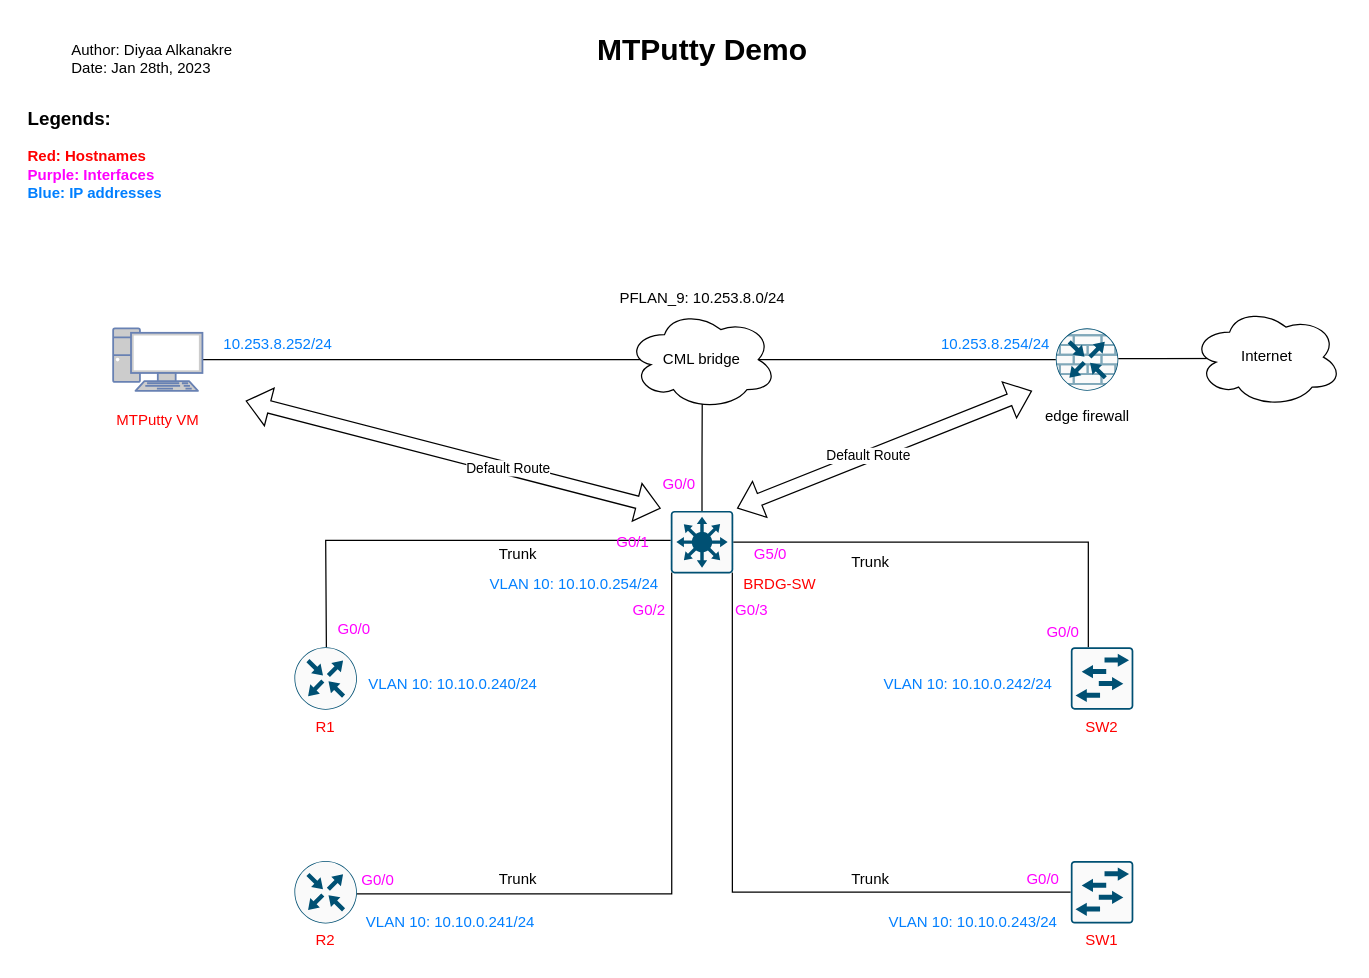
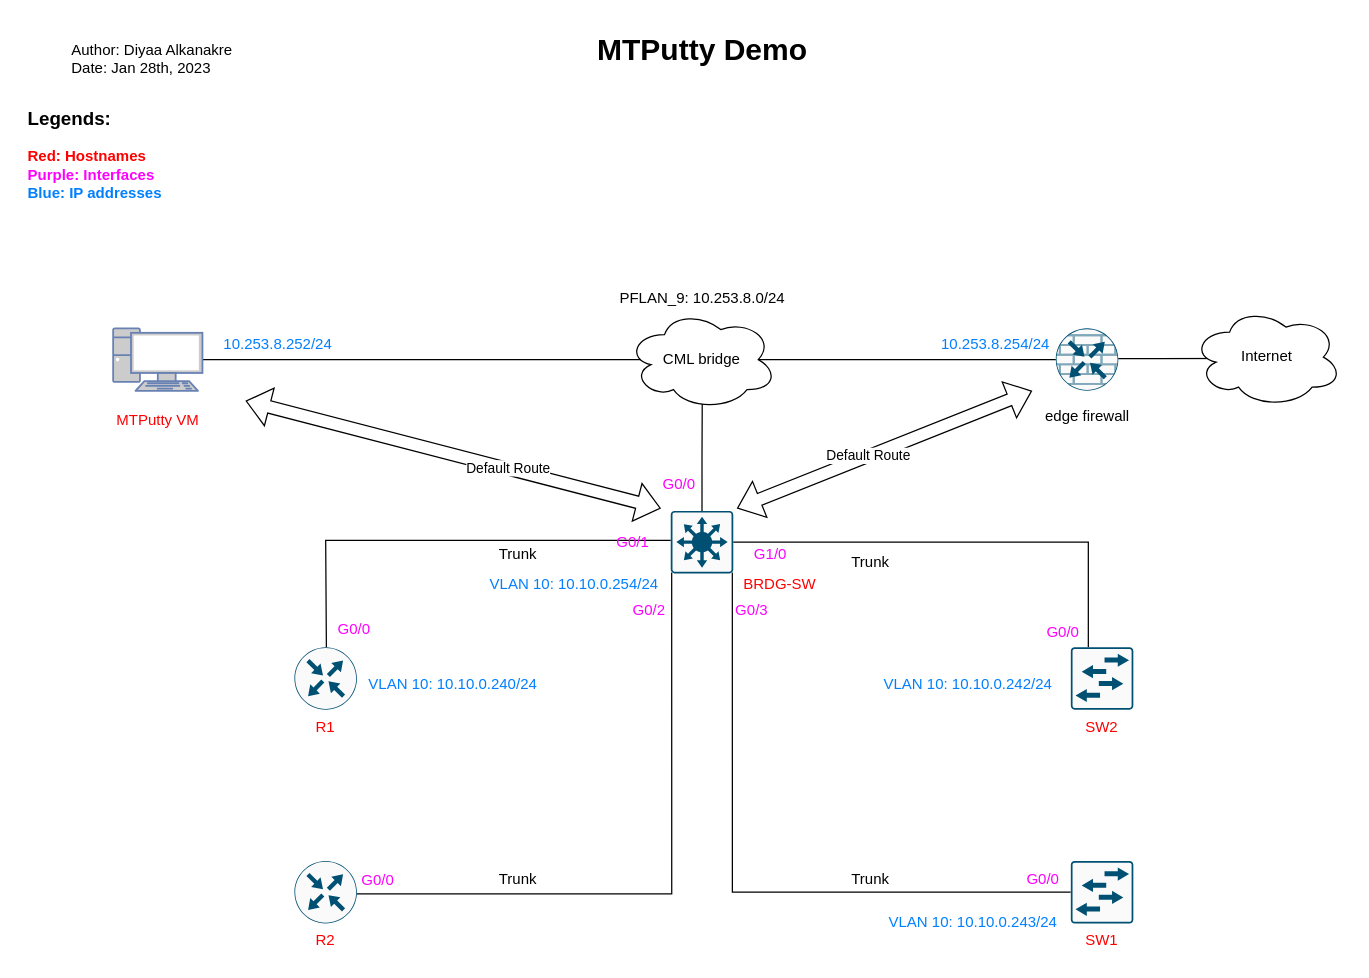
  <mxCell id="0" />
  <mxCell id="1" parent="0" />
  <mxCell id="2" style="edgeStyle=orthogonalEdgeStyle;rounded=0;orthogonalLoop=1;jettySize=auto;html=1;exitX=1;exitY=0.5;exitDx=0;exitDy=0;exitPerimeter=0;entryX=0.225;entryY=0.5;entryDx=0;entryDy=0;entryPerimeter=0;endArrow=none;endFill=0;" parent="1" source="3" target="20" edge="1"><mxGeometry relative="1" as="geometry" /></mxCell>
  <mxCell id="3" value="" style="fontColor=#0066CC;verticalAlign=top;verticalLabelPosition=bottom;labelPosition=center;align=center;html=1;outlineConnect=0;fillColor=#CCCCCC;strokeColor=#6881B3;gradientColor=none;gradientDirection=north;strokeWidth=2;shape=mxgraph.networks.pc;aspect=fixed;" parent="1" vertex="1"><mxGeometry x="90" y="262" width="71.43" height="50" as="geometry" /></mxCell>
  <mxCell id="4" style="edgeStyle=orthogonalEdgeStyle;rounded=0;orthogonalLoop=1;jettySize=auto;html=1;exitX=0.875;exitY=0.5;exitDx=0;exitDy=0;exitPerimeter=0;entryX=0.4;entryY=0.5;entryDx=0;entryDy=0;entryPerimeter=0;endArrow=none;endFill=0;" parent="1" source="20" target="7" edge="1"><mxGeometry relative="1" as="geometry" /></mxCell>
  <mxCell id="5" value="MTPutty VM" style="text;html=1;strokeColor=none;fillColor=none;align=center;verticalAlign=middle;whiteSpace=wrap;rounded=0;fontColor=#FF0000;" parent="1" vertex="1"><mxGeometry x="86.71" y="321" width="78" height="30" as="geometry" /></mxCell>
  <mxCell id="6" style="edgeStyle=orthogonalEdgeStyle;rounded=0;orthogonalLoop=1;jettySize=auto;html=1;exitX=0.417;exitY=0.483;exitDx=0;exitDy=0;exitPerimeter=0;entryX=0.5;entryY=0.513;entryDx=0;entryDy=0;entryPerimeter=0;endArrow=none;endFill=0;" parent="1" source="7" target="9" edge="1"><mxGeometry relative="1" as="geometry" /></mxCell>
  <mxCell id="7" value="" style="sketch=0;points=[[0.5,0,0],[1,0.5,0],[0.5,1,0],[0,0.5,0],[0.145,0.145,0],[0.856,0.145,0],[0.855,0.856,0],[0.145,0.855,0]];verticalLabelPosition=bottom;html=1;verticalAlign=top;aspect=fixed;align=center;pointerEvents=1;shape=mxgraph.cisco19.rect;prIcon=router_with_firewall;fillColor=#FAFAFA;strokeColor=#005073;" parent="1" vertex="1"><mxGeometry x="844" y="262" width="50" height="50" as="geometry" /></mxCell>
  <mxCell id="8" value="edge firewall" style="text;html=1;strokeColor=none;fillColor=none;align=center;verticalAlign=middle;whiteSpace=wrap;rounded=0;" parent="1" vertex="1"><mxGeometry x="808.5" y="318" width="121" height="30" as="geometry" /></mxCell>
  <mxCell id="9" value="Internet" style="ellipse;shape=cloud;whiteSpace=wrap;html=1;" parent="1" vertex="1"><mxGeometry x="953" y="245" width="120" height="80" as="geometry" /></mxCell>
  <mxCell id="10" style="edgeStyle=orthogonalEdgeStyle;rounded=0;orthogonalLoop=1;jettySize=auto;html=1;exitX=0.299;exitY=0.318;exitDx=0;exitDy=0;exitPerimeter=0;entryX=0.68;entryY=0.5;entryDx=0;entryDy=0;entryPerimeter=0;endArrow=none;endFill=0;" parent="1" source="11" target="19" edge="1"><mxGeometry relative="1" as="geometry"><Array as="points"><mxPoint x="871" y="530" /><mxPoint x="870" y="530" /><mxPoint x="870" y="433" /></Array></mxGeometry></mxCell>
  <mxCell id="11" value="" style="sketch=0;points=[[0.015,0.015,0],[0.985,0.015,0],[0.985,0.985,0],[0.015,0.985,0],[0.25,0,0],[0.5,0,0],[0.75,0,0],[1,0.25,0],[1,0.5,0],[1,0.75,0],[0.75,1,0],[0.5,1,0],[0.25,1,0],[0,0.75,0],[0,0.5,0],[0,0.25,0]];verticalLabelPosition=bottom;html=1;verticalAlign=top;aspect=fixed;align=center;pointerEvents=1;shape=mxgraph.cisco19.rect;prIcon=l2_switch;fillColor=#FAFAFA;strokeColor=#005073;" parent="1" vertex="1"><mxGeometry x="856" y="517" width="50" height="50" as="geometry" /></mxCell>
  <mxCell id="12" style="edgeStyle=orthogonalEdgeStyle;rounded=0;orthogonalLoop=1;jettySize=auto;html=1;exitX=0;exitY=0.5;exitDx=0;exitDy=0;exitPerimeter=0;entryX=0.985;entryY=0.985;entryDx=0;entryDy=0;entryPerimeter=0;endArrow=none;endFill=0;" parent="1" source="13" target="19" edge="1"><mxGeometry relative="1" as="geometry" /></mxCell>
  <mxCell id="13" value="" style="sketch=0;points=[[0.015,0.015,0],[0.985,0.015,0],[0.985,0.985,0],[0.015,0.985,0],[0.25,0,0],[0.5,0,0],[0.75,0,0],[1,0.25,0],[1,0.5,0],[1,0.75,0],[0.75,1,0],[0.5,1,0],[0.25,1,0],[0,0.75,0],[0,0.5,0],[0,0.25,0]];verticalLabelPosition=bottom;html=1;verticalAlign=top;aspect=fixed;align=center;pointerEvents=1;shape=mxgraph.cisco19.rect;prIcon=l2_switch;fillColor=#FAFAFA;strokeColor=#005073;" parent="1" vertex="1"><mxGeometry x="856" y="688" width="50" height="50" as="geometry" /></mxCell>
  <mxCell id="14" style="rounded=0;orthogonalLoop=1;jettySize=auto;html=1;exitX=0.512;exitY=0.401;exitDx=0;exitDy=0;exitPerimeter=0;entryX=0.257;entryY=0.47;entryDx=0;entryDy=0;entryPerimeter=0;endArrow=none;endFill=0;edgeStyle=orthogonalEdgeStyle;" parent="1" source="15" target="19" edge="1"><mxGeometry relative="1" as="geometry"><Array as="points"><mxPoint x="261" y="524" /><mxPoint x="260" y="432" /></Array></mxGeometry></mxCell>
  <mxCell id="15" value="" style="sketch=0;points=[[0.5,0,0],[1,0.5,0],[0.5,1,0],[0,0.5,0],[0.145,0.145,0],[0.856,0.145,0],[0.855,0.856,0],[0.145,0.855,0]];verticalLabelPosition=bottom;html=1;verticalAlign=top;aspect=fixed;align=center;pointerEvents=1;shape=mxgraph.cisco19.rect;prIcon=router;fillColor=#FAFAFA;strokeColor=#005073;" parent="1" vertex="1"><mxGeometry x="235" y="517" width="50" height="50" as="geometry" /></mxCell>
  <mxCell id="16" style="edgeStyle=orthogonalEdgeStyle;rounded=0;orthogonalLoop=1;jettySize=auto;html=1;exitX=0.443;exitY=0.526;exitDx=0;exitDy=0;exitPerimeter=0;entryX=0.015;entryY=0.985;entryDx=0;entryDy=0;entryPerimeter=0;endArrow=none;endFill=0;" parent="1" source="17" target="19" edge="1"><mxGeometry relative="1" as="geometry" /></mxCell>
  <mxCell id="17" value="" style="sketch=0;points=[[0.5,0,0],[1,0.5,0],[0.5,1,0],[0,0.5,0],[0.145,0.145,0],[0.856,0.145,0],[0.855,0.856,0],[0.145,0.855,0]];verticalLabelPosition=bottom;html=1;verticalAlign=top;aspect=fixed;align=center;pointerEvents=1;shape=mxgraph.cisco19.rect;prIcon=router;fillColor=#FAFAFA;strokeColor=#005073;" parent="1" vertex="1"><mxGeometry x="235" y="688" width="50" height="50" as="geometry" /></mxCell>
  <mxCell id="18" style="edgeStyle=orthogonalEdgeStyle;rounded=0;orthogonalLoop=1;jettySize=auto;html=1;exitX=0.5;exitY=0;exitDx=0;exitDy=0;exitPerimeter=0;entryX=0.502;entryY=0.763;entryDx=0;entryDy=0;entryPerimeter=0;endArrow=none;endFill=0;" parent="1" source="19" target="20" edge="1"><mxGeometry relative="1" as="geometry" /></mxCell>
  <mxCell id="19" value="" style="sketch=0;points=[[0.015,0.015,0],[0.985,0.015,0],[0.985,0.985,0],[0.015,0.985,0],[0.25,0,0],[0.5,0,0],[0.75,0,0],[1,0.25,0],[1,0.5,0],[1,0.75,0],[0.75,1,0],[0.5,1,0],[0.25,1,0],[0,0.75,0],[0,0.5,0],[0,0.25,0]];verticalLabelPosition=bottom;html=1;verticalAlign=top;aspect=fixed;align=center;pointerEvents=1;shape=mxgraph.cisco19.rect;prIcon=l3_switch;fillColor=#FAFAFA;strokeColor=#005073;" parent="1" vertex="1"><mxGeometry x="536" y="408" width="50" height="50" as="geometry" /></mxCell>
  <mxCell id="20" value="CML bridge" style="ellipse;shape=cloud;whiteSpace=wrap;html=1;" parent="1" vertex="1"><mxGeometry x="501" y="247" width="120" height="80" as="geometry" /></mxCell>
  <mxCell id="21" value="" style="shape=flexArrow;endArrow=classic;startArrow=classic;html=1;rounded=0;" parent="1" edge="1"><mxGeometry width="100" height="100" relative="1" as="geometry"><mxPoint x="196" y="320" as="sourcePoint" /><mxPoint x="528" y="406" as="targetPoint" /></mxGeometry></mxCell>
  <mxCell id="22" value="Default Route" style="edgeLabel;html=1;align=center;verticalAlign=middle;resizable=0;points=[];" parent="21" vertex="1" connectable="0"><mxGeometry x="0.26" y="1" relative="1" as="geometry"><mxPoint as="offset" /></mxGeometry></mxCell>
  <mxCell id="23" value="" style="shape=flexArrow;endArrow=classic;startArrow=classic;html=1;rounded=0;" parent="1" edge="1"><mxGeometry width="100" height="100" relative="1" as="geometry"><mxPoint x="589" y="406" as="sourcePoint" /><mxPoint x="825" y="312" as="targetPoint" /></mxGeometry></mxCell>
  <mxCell id="24" value="Default Route" style="edgeLabel;html=1;align=center;verticalAlign=middle;resizable=0;points=[];" parent="23" vertex="1" connectable="0"><mxGeometry x="-0.119" relative="1" as="geometry"><mxPoint y="-1" as="offset" /></mxGeometry></mxCell>
  <mxCell id="25" value="VLAN 10: 10.10.0.254/24" style="text;html=1;strokeColor=none;fillColor=none;align=center;verticalAlign=middle;whiteSpace=wrap;rounded=0;fontColor=#007FFF;" parent="1" vertex="1"><mxGeometry x="384" y="458" width="150" height="18" as="geometry" /></mxCell>
  <mxCell id="26" value="G0/0" style="text;html=1;strokeColor=none;fillColor=none;align=center;verticalAlign=middle;whiteSpace=wrap;rounded=0;fontColor=#FF00FF;" parent="1" vertex="1"><mxGeometry x="528" y="378" width="30" height="17" as="geometry" /></mxCell>
  <mxCell id="27" value="G0/1" style="text;html=1;strokeColor=none;fillColor=none;align=center;verticalAlign=middle;whiteSpace=wrap;rounded=0;fontColor=#FF00FF;" parent="1" vertex="1"><mxGeometry x="491" y="424" width="30" height="17" as="geometry" /></mxCell>
  <mxCell id="28" value="G0/2" style="text;html=1;strokeColor=none;fillColor=none;align=center;verticalAlign=middle;whiteSpace=wrap;rounded=0;fontColor=#FF00FF;" parent="1" vertex="1"><mxGeometry x="504" y="479" width="30" height="17" as="geometry" /></mxCell>
  <mxCell id="29" value="G0/3" style="text;html=1;strokeColor=none;fillColor=none;align=center;verticalAlign=middle;whiteSpace=wrap;rounded=0;fontColor=#FF00FF;" parent="1" vertex="1"><mxGeometry x="586" y="479" width="30" height="17" as="geometry" /></mxCell>
- <mxCell id="30" value="G5/0" style="text;html=1;strokeColor=none;fillColor=none;align=center;verticalAlign=middle;whiteSpace=wrap;rounded=0;fontColor=#FF00FF;" parent="1" vertex="1"><mxGeometry x="601" y="434" width="30" height="17" as="geometry" /></mxCell>
+ <mxCell id="30" value="G1/0" style="text;html=1;strokeColor=none;fillColor=none;align=center;verticalAlign=middle;whiteSpace=wrap;rounded=0;fontColor=#FF00FF;" parent="1" vertex="1"><mxGeometry x="601" y="434" width="30" height="17" as="geometry" /></mxCell>
  <mxCell id="31" value="Trunk" style="text;html=1;strokeColor=none;fillColor=none;align=center;verticalAlign=middle;whiteSpace=wrap;rounded=0;" parent="1" vertex="1"><mxGeometry x="673" y="440" width="46" height="18" as="geometry" /></mxCell>
  <mxCell id="32" value="Trunk" style="text;html=1;strokeColor=none;fillColor=none;align=center;verticalAlign=middle;whiteSpace=wrap;rounded=0;" parent="1" vertex="1"><mxGeometry x="391" y="434" width="46" height="18" as="geometry" /></mxCell>
  <mxCell id="33" value="Trunk" style="text;html=1;strokeColor=none;fillColor=none;align=center;verticalAlign=middle;whiteSpace=wrap;rounded=0;" parent="1" vertex="1"><mxGeometry x="391" y="694" width="46" height="18" as="geometry" /></mxCell>
  <mxCell id="34" value="Trunk" style="text;html=1;strokeColor=none;fillColor=none;align=center;verticalAlign=middle;whiteSpace=wrap;rounded=0;" parent="1" vertex="1"><mxGeometry x="673" y="694" width="46" height="18" as="geometry" /></mxCell>
  <mxCell id="35" value="G0/0" style="text;html=1;strokeColor=none;fillColor=none;align=center;verticalAlign=middle;whiteSpace=wrap;rounded=0;fontColor=#FF00FF;" parent="1" vertex="1"><mxGeometry x="268" y="494" width="30" height="17" as="geometry" /></mxCell>
  <mxCell id="36" value="G0/0" style="text;html=1;strokeColor=none;fillColor=none;align=center;verticalAlign=middle;whiteSpace=wrap;rounded=0;fontColor=#FF00FF;" parent="1" vertex="1"><mxGeometry x="835" y="496" width="30" height="17" as="geometry" /></mxCell>
  <mxCell id="37" value="G0/0" style="text;html=1;strokeColor=none;fillColor=none;align=center;verticalAlign=middle;whiteSpace=wrap;rounded=0;fontColor=#FF00FF;" parent="1" vertex="1"><mxGeometry x="819" y="694" width="30" height="17" as="geometry" /></mxCell>
  <mxCell id="38" value="G0/0" style="text;html=1;strokeColor=none;fillColor=none;align=center;verticalAlign=middle;whiteSpace=wrap;rounded=0;fontColor=#FF00FF;" parent="1" vertex="1"><mxGeometry x="287" y="695" width="30" height="17" as="geometry" /></mxCell>
  <mxCell id="39" value="R1" style="text;html=1;strokeColor=none;fillColor=none;align=center;verticalAlign=middle;whiteSpace=wrap;rounded=0;fontColor=#FF0000;" parent="1" vertex="1"><mxGeometry x="245" y="572" width="30" height="17" as="geometry" /></mxCell>
  <mxCell id="40" value="R2" style="text;html=1;strokeColor=none;fillColor=none;align=center;verticalAlign=middle;whiteSpace=wrap;rounded=0;fontColor=#FF0000;" parent="1" vertex="1"><mxGeometry x="245" y="743" width="30" height="17" as="geometry" /></mxCell>
  <mxCell id="41" value="SW2" style="text;html=1;strokeColor=none;fillColor=none;align=center;verticalAlign=middle;whiteSpace=wrap;rounded=0;fontColor=#FF0000;" parent="1" vertex="1"><mxGeometry x="866" y="572" width="30" height="17" as="geometry" /></mxCell>
  <mxCell id="42" value="SW1" style="text;html=1;strokeColor=none;fillColor=none;align=center;verticalAlign=middle;whiteSpace=wrap;rounded=0;fontColor=#FF0000;" parent="1" vertex="1"><mxGeometry x="866" y="743" width="30" height="17" as="geometry" /></mxCell>
  <mxCell id="43" value="&lt;span style=&quot;font-weight: bold; font-size: 15px;&quot;&gt;Legends:&lt;/span&gt;&lt;br&gt;&lt;font style=&quot;font-weight: bold; font-size: 12px;&quot;&gt;&lt;br&gt;&lt;font color=&quot;#ff0000&quot;&gt;Red: Hostnames&lt;/font&gt;&lt;br&gt;&lt;/font&gt;&lt;b&gt;&lt;font color=&quot;#ff00ff&quot;&gt;Purple: Interfaces&lt;/font&gt;&lt;/b&gt;&lt;br&gt;&lt;b&gt;&lt;font color=&quot;#007fff&quot;&gt;Blue: IP addresses&lt;/font&gt;&lt;/b&gt;" style="text;html=1;strokeColor=none;fillColor=none;align=left;verticalAlign=top;whiteSpace=wrap;rounded=0;fontColor=default;" parent="1" vertex="1"><mxGeometry x="20" y="79" width="145" height="91" as="geometry" /></mxCell>
  <mxCell id="44" value="PFLAN_9: 10.253.8.0/24" style="text;html=1;strokeColor=none;fillColor=none;align=center;verticalAlign=middle;whiteSpace=wrap;rounded=0;" parent="1" vertex="1"><mxGeometry x="491" y="229" width="141" height="18" as="geometry" /></mxCell>
  <mxCell id="45" value="10.253.8.252/24" style="text;html=1;strokeColor=none;fillColor=none;align=center;verticalAlign=middle;whiteSpace=wrap;rounded=0;fontColor=#007FFF;" parent="1" vertex="1"><mxGeometry x="179" y="266" width="86" height="18" as="geometry" /></mxCell>
  <mxCell id="46" value="VLAN 10: 10.10.0.240/24" style="text;html=1;strokeColor=none;fillColor=none;align=center;verticalAlign=middle;whiteSpace=wrap;rounded=0;fontColor=#007FFF;" parent="1" vertex="1"><mxGeometry x="287" y="538" width="150" height="18" as="geometry" /></mxCell>
- <mxCell id="47" value="VLAN 10: 10.10.0.241/24" style="text;html=1;strokeColor=none;fillColor=none;align=center;verticalAlign=middle;whiteSpace=wrap;rounded=0;fontColor=#007FFF;" parent="1" vertex="1"><mxGeometry x="285" y="728" width="150" height="18" as="geometry" /></mxCell>
  <mxCell id="48" value="VLAN 10: 10.10.0.242/24" style="text;html=1;strokeColor=none;fillColor=none;align=center;verticalAlign=middle;whiteSpace=wrap;rounded=0;fontColor=#007FFF;" parent="1" vertex="1"><mxGeometry x="699" y="538" width="150" height="18" as="geometry" /></mxCell>
  <mxCell id="49" value="VLAN 10: 10.10.0.243/24" style="text;html=1;strokeColor=none;fillColor=none;align=center;verticalAlign=middle;whiteSpace=wrap;rounded=0;fontColor=#007FFF;" parent="1" vertex="1"><mxGeometry x="703" y="728" width="150" height="18" as="geometry" /></mxCell>
  <mxCell id="50" value="MTPutty Demo" style="text;strokeColor=none;fillColor=none;html=1;fontSize=24;fontStyle=1;verticalAlign=middle;align=center;" parent="1" vertex="1"><mxGeometry x="467" y="20" width="188" height="40" as="geometry" /></mxCell>
  <mxCell id="51" value="10.253.8.254/24" style="text;html=1;strokeColor=none;fillColor=none;align=center;verticalAlign=middle;whiteSpace=wrap;rounded=0;fontColor=#007FFF;" parent="1" vertex="1"><mxGeometry x="753" y="266" width="86" height="18" as="geometry" /></mxCell>
  <mxCell id="52" value="Author: Diyaa Alkanakre&lt;br&gt;Date: Jan 28th, 2023" style="text;html=1;strokeColor=none;fillColor=none;align=left;verticalAlign=top;whiteSpace=wrap;rounded=0;" parent="1" vertex="1"><mxGeometry x="55" y="26" width="159" height="38" as="geometry" /></mxCell>
  <mxCell id="53" value="BRDG-SW" style="text;html=1;strokeColor=none;fillColor=none;align=center;verticalAlign=middle;whiteSpace=wrap;rounded=0;fontColor=#FF0000;" parent="1" vertex="1"><mxGeometry x="592" y="458" width="63" height="17" as="geometry" /></mxCell>
